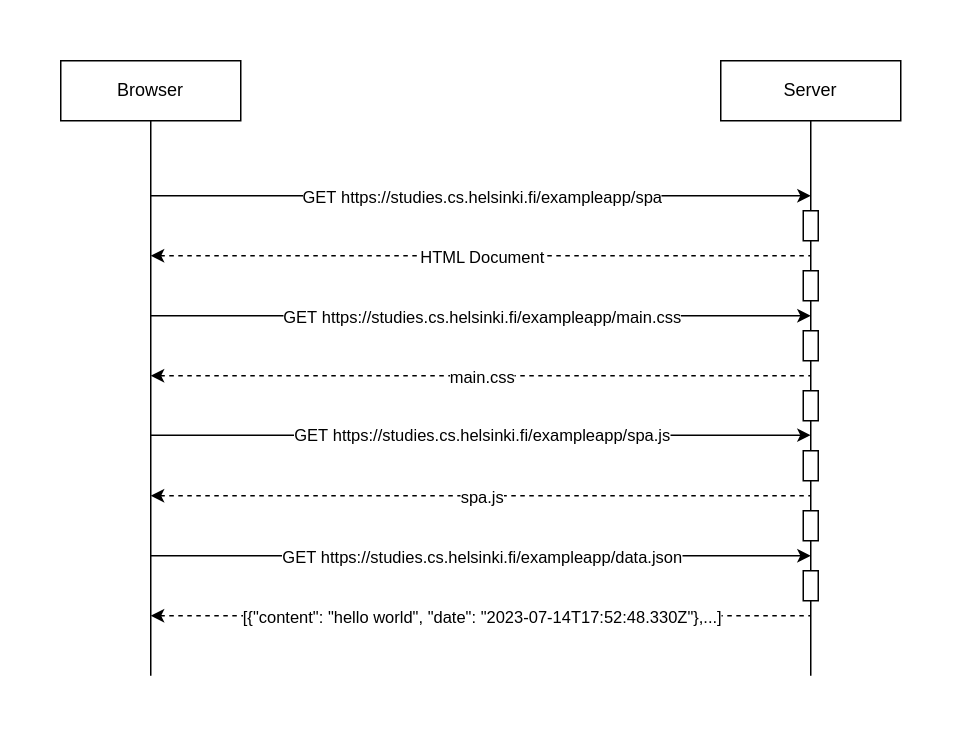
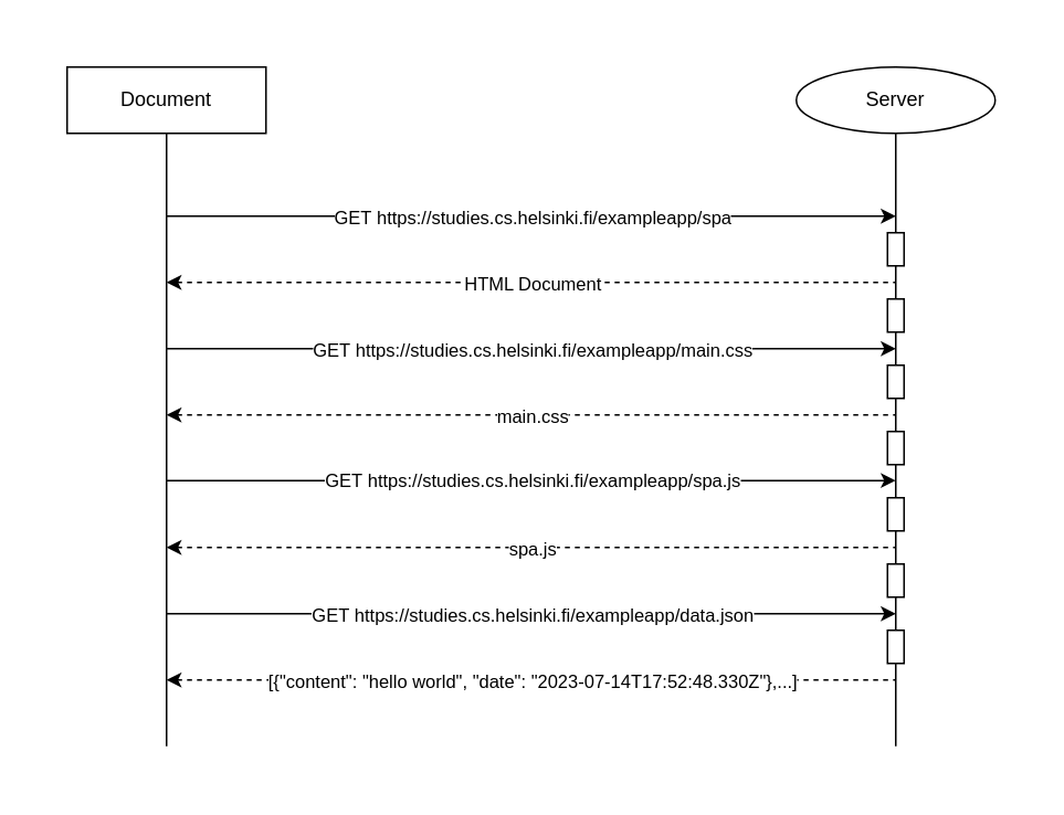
  <mxCell id="0" />
  <mxCell id="1" parent="0" />
  <mxCell id="2" value="" style="rounded=0;whiteSpace=wrap;html=1;strokeColor=none;" vertex="1" parent="1"><mxGeometry x="20" y="20" width="600" height="450" as="geometry" /></mxCell>
- <mxCell id="3" value="Browser" style="rounded=0;whiteSpace=wrap;html=1;" vertex="1" parent="1"><mxGeometry x="40" y="40" width="120" height="40" as="geometry" /></mxCell>
- <mxCell id="4" value="Server" style="rounded=0;whiteSpace=wrap;html=1;" vertex="1" parent="1"><mxGeometry x="480" y="40" width="120" height="40" as="geometry" /></mxCell>
+ <mxCell id="3" value="Document" style="rounded=0;whiteSpace=wrap;html=1;" vertex="1" parent="1"><mxGeometry x="40" y="40" width="120" height="40" as="geometry" /></mxCell>
+ <mxCell id="4" value="Server" style="ellipse;whiteSpace=wrap;html=1;" vertex="1" parent="1"><mxGeometry x="480" y="40" width="120" height="40" as="geometry" /></mxCell>
  <mxCell id="5" value="" style="endArrow=none;html=1;rounded=0;entryX=0.5;entryY=1;entryDx=0;entryDy=0;" edge="1" parent="1" target="3"><mxGeometry width="50" height="50" relative="1" as="geometry"><mxPoint x="100" y="450" as="sourcePoint" /><mxPoint x="365" y="120" as="targetPoint" /></mxGeometry></mxCell>
  <mxCell id="6" value="" style="endArrow=none;html=1;rounded=0;entryX=0.5;entryY=1;entryDx=0;entryDy=0;" edge="1" parent="1" source="30" target="4"><mxGeometry width="50" height="50" relative="1" as="geometry"><mxPoint x="545" y="520" as="sourcePoint" /><mxPoint x="544.5" y="80" as="targetPoint" /></mxGeometry></mxCell>
  <mxCell id="7" value="" style="endArrow=classic;html=1;rounded=0;" edge="1" parent="1"><mxGeometry width="50" height="50" relative="1" as="geometry"><mxPoint x="100" y="130" as="sourcePoint" /><mxPoint x="540" y="130" as="targetPoint" /></mxGeometry></mxCell>
  <mxCell id="8" value="GET&amp;nbsp;https://studies.cs.helsinki.fi/exampleapp/spa" style="edgeLabel;html=1;align=center;verticalAlign=middle;resizable=0;points=[];" vertex="1" connectable="0" parent="7"><mxGeometry x="0.049" relative="1" as="geometry"><mxPoint x="-11" as="offset" /></mxGeometry></mxCell>
  <mxCell id="9" value="" style="endArrow=none;html=1;rounded=0;dashed=1;endFill=0;startArrow=classic;startFill=1;" edge="1" parent="1"><mxGeometry width="50" height="50" relative="1" as="geometry"><mxPoint x="100" y="170" as="sourcePoint" /><mxPoint x="540" y="170" as="targetPoint" /></mxGeometry></mxCell>
  <mxCell id="10" value="HTML Document" style="edgeLabel;html=1;align=center;verticalAlign=middle;resizable=0;points=[];" vertex="1" connectable="0" parent="9"><mxGeometry x="0.049" relative="1" as="geometry"><mxPoint x="-11" as="offset" /></mxGeometry></mxCell>
  <mxCell id="11" value="" style="endArrow=classic;html=1;rounded=0;" edge="1" parent="1"><mxGeometry width="50" height="50" relative="1" as="geometry"><mxPoint x="100" y="210" as="sourcePoint" /><mxPoint x="540" y="210" as="targetPoint" /></mxGeometry></mxCell>
  <mxCell id="12" value="GET&amp;nbsp;https://studies.cs.helsinki.fi/exampleapp/main.css&lt;br&gt;&lt;div style=&quot;display: flex; line-height: 20px; padding-left: 8px; gap: 12px; user-select: text; color: rgb(255, 255, 255); font-family: &amp;quot;Segoe UI&amp;quot;, Tahoma, sans-serif; font-size: 12px; text-align: start;&quot; class=&quot;row&quot;&gt;&lt;/div&gt;" style="edgeLabel;html=1;align=center;verticalAlign=middle;resizable=0;points=[];" vertex="1" connectable="0" parent="11"><mxGeometry x="0.049" relative="1" as="geometry"><mxPoint x="-11" as="offset" /></mxGeometry></mxCell>
  <mxCell id="13" value="" style="endArrow=none;html=1;rounded=0;dashed=1;endFill=0;startArrow=classic;startFill=1;" edge="1" parent="1"><mxGeometry width="50" height="50" relative="1" as="geometry"><mxPoint x="100" y="250" as="sourcePoint" /><mxPoint x="540" y="250" as="targetPoint" /></mxGeometry></mxCell>
  <mxCell id="14" value="main.css" style="edgeLabel;html=1;align=center;verticalAlign=middle;resizable=0;points=[];" vertex="1" connectable="0" parent="13"><mxGeometry x="0.049" relative="1" as="geometry"><mxPoint x="-11" as="offset" /></mxGeometry></mxCell>
  <mxCell id="15" value="" style="endArrow=classic;html=1;rounded=0;" edge="1" parent="1"><mxGeometry width="50" height="50" relative="1" as="geometry"><mxPoint x="100" y="289.6" as="sourcePoint" /><mxPoint x="540" y="289.6" as="targetPoint" /></mxGeometry></mxCell>
  <mxCell id="16" value="GET&amp;nbsp;https://studies.cs.helsinki.fi/exampleapp/spa.js&lt;br&gt;&lt;div style=&quot;display: flex; line-height: 20px; padding-left: 8px; gap: 12px; user-select: text; color: rgb(255, 255, 255); font-family: &amp;quot;Segoe UI&amp;quot;, Tahoma, sans-serif; font-size: 12px; text-align: start;&quot; class=&quot;row&quot;&gt;&lt;/div&gt;&lt;div style=&quot;display: flex; line-height: 20px; padding-left: 8px; gap: 12px; user-select: text; color: rgb(255, 255, 255); font-family: &amp;quot;Segoe UI&amp;quot;, Tahoma, sans-serif; font-size: 12px; text-align: start;&quot; class=&quot;row&quot;&gt;&lt;/div&gt;&lt;div style=&quot;display: flex; line-height: 20px; padding-left: 8px; gap: 12px; user-select: text; color: rgb(255, 255, 255); font-family: &amp;quot;Segoe UI&amp;quot;, Tahoma, sans-serif; font-size: 12px; text-align: start;&quot; class=&quot;row&quot;&gt;&lt;/div&gt;" style="edgeLabel;html=1;align=center;verticalAlign=middle;resizable=0;points=[];" vertex="1" connectable="0" parent="15"><mxGeometry x="0.049" relative="1" as="geometry"><mxPoint x="-11" as="offset" /></mxGeometry></mxCell>
  <mxCell id="17" value="" style="endArrow=none;html=1;rounded=0;dashed=1;endFill=0;startArrow=classic;startFill=1;" edge="1" parent="1"><mxGeometry width="50" height="50" relative="1" as="geometry"><mxPoint x="100" y="330" as="sourcePoint" /><mxPoint x="540" y="330" as="targetPoint" /></mxGeometry></mxCell>
  <mxCell id="18" value="spa.js" style="edgeLabel;html=1;align=center;verticalAlign=middle;resizable=0;points=[];" vertex="1" connectable="0" parent="17"><mxGeometry x="0.049" relative="1" as="geometry"><mxPoint x="-11" as="offset" /></mxGeometry></mxCell>
  <mxCell id="19" value="" style="endArrow=classic;html=1;rounded=0;" edge="1" parent="1"><mxGeometry width="50" height="50" relative="1" as="geometry"><mxPoint x="100" y="370" as="sourcePoint" /><mxPoint x="540" y="370" as="targetPoint" /></mxGeometry></mxCell>
  <mxCell id="20" value="GET&amp;nbsp;https://studies.cs.helsinki.fi/exampleapp/data.json&lt;br&gt;&lt;div style=&quot;display: flex; line-height: 20px; padding-left: 8px; gap: 12px; user-select: text; color: rgb(255, 255, 255); font-family: &amp;quot;Segoe UI&amp;quot;, Tahoma, sans-serif; font-size: 12px; text-align: start;&quot; class=&quot;row&quot;&gt;&lt;/div&gt;&lt;div style=&quot;display: flex; line-height: 20px; padding-left: 8px; gap: 12px; user-select: text; color: rgb(255, 255, 255); font-family: &amp;quot;Segoe UI&amp;quot;, Tahoma, sans-serif; font-size: 12px; text-align: start;&quot; class=&quot;row&quot;&gt;&lt;/div&gt;&lt;div style=&quot;display: flex; line-height: 20px; padding-left: 8px; gap: 12px; user-select: text; color: rgb(255, 255, 255); font-family: &amp;quot;Segoe UI&amp;quot;, Tahoma, sans-serif; font-size: 12px; text-align: start;&quot; class=&quot;row&quot;&gt;&lt;/div&gt;&lt;div style=&quot;display: flex; line-height: 20px; padding-left: 8px; gap: 12px; user-select: text; color: rgb(255, 255, 255); font-family: &amp;quot;Segoe UI&amp;quot;, Tahoma, sans-serif; font-size: 12px; text-align: start;&quot; class=&quot;row&quot;&gt;&lt;/div&gt;" style="edgeLabel;html=1;align=center;verticalAlign=middle;resizable=0;points=[];" vertex="1" connectable="0" parent="19"><mxGeometry x="0.049" relative="1" as="geometry"><mxPoint x="-11" as="offset" /></mxGeometry></mxCell>
  <mxCell id="21" value="" style="endArrow=none;html=1;rounded=0;dashed=1;endFill=0;startArrow=classic;startFill=1;" edge="1" parent="1"><mxGeometry width="50" height="50" relative="1" as="geometry"><mxPoint x="100" y="410" as="sourcePoint" /><mxPoint x="540" y="410" as="targetPoint" /></mxGeometry></mxCell>
  <mxCell id="22" value="[{&quot;content&quot;: &quot;hello world&quot;, &quot;date&quot;: &quot;2023-07-14T17:52:48.330Z&quot;},...]" style="edgeLabel;html=1;align=center;verticalAlign=middle;resizable=0;points=[];" vertex="1" connectable="0" parent="21"><mxGeometry x="0.049" relative="1" as="geometry"><mxPoint x="-11" as="offset" /></mxGeometry></mxCell>
  <mxCell id="23" value="" style="endArrow=none;html=1;rounded=0;entryX=0.5;entryY=1;entryDx=0;entryDy=0;" edge="1" parent="1" source="26" target="24"><mxGeometry width="50" height="50" relative="1" as="geometry"><mxPoint x="540" y="530" as="sourcePoint" /><mxPoint x="539.5" y="90" as="targetPoint" /></mxGeometry></mxCell>
  <mxCell id="24" value="" style="rounded=0;whiteSpace=wrap;html=1;" vertex="1" parent="1"><mxGeometry x="535" y="180" width="10" height="20" as="geometry" /></mxCell>
  <mxCell id="25" value="" style="endArrow=none;html=1;rounded=0;entryX=0.5;entryY=1;entryDx=0;entryDy=0;" edge="1" parent="1" source="28" target="26"><mxGeometry width="50" height="50" relative="1" as="geometry"><mxPoint x="540" y="530" as="sourcePoint" /><mxPoint x="540" y="200" as="targetPoint" /></mxGeometry></mxCell>
  <mxCell id="26" value="" style="rounded=0;whiteSpace=wrap;html=1;" vertex="1" parent="1"><mxGeometry x="535" y="220" width="10" height="20" as="geometry" /></mxCell>
  <mxCell id="27" value="" style="endArrow=none;html=1;rounded=0;entryX=0.5;entryY=1;entryDx=0;entryDy=0;" edge="1" parent="1" source="32" target="28"><mxGeometry width="50" height="50" relative="1" as="geometry"><mxPoint x="540" y="530" as="sourcePoint" /><mxPoint x="540" y="240" as="targetPoint" /></mxGeometry></mxCell>
  <mxCell id="28" value="" style="rounded=0;whiteSpace=wrap;html=1;" vertex="1" parent="1"><mxGeometry x="535" y="260" width="10" height="20" as="geometry" /></mxCell>
  <mxCell id="29" value="" style="endArrow=none;html=1;rounded=0;entryX=0.5;entryY=1;entryDx=0;entryDy=0;" edge="1" parent="1" source="24" target="30"><mxGeometry width="50" height="50" relative="1" as="geometry"><mxPoint x="540" y="180" as="sourcePoint" /><mxPoint x="539.5" y="90" as="targetPoint" /></mxGeometry></mxCell>
  <mxCell id="30" value="" style="rounded=0;whiteSpace=wrap;html=1;" vertex="1" parent="1"><mxGeometry x="535" y="140" width="10" height="20" as="geometry" /></mxCell>
  <mxCell id="31" value="" style="endArrow=none;html=1;rounded=0;entryX=0.5;entryY=1;entryDx=0;entryDy=0;" edge="1" parent="1" source="34" target="32"><mxGeometry width="50" height="50" relative="1" as="geometry"><mxPoint x="540" y="530" as="sourcePoint" /><mxPoint x="540" y="280" as="targetPoint" /></mxGeometry></mxCell>
  <mxCell id="32" value="" style="rounded=0;whiteSpace=wrap;html=1;" vertex="1" parent="1"><mxGeometry x="535" y="300" width="10" height="20" as="geometry" /></mxCell>
  <mxCell id="33" value="" style="endArrow=none;html=1;rounded=0;entryX=0.5;entryY=1;entryDx=0;entryDy=0;" edge="1" parent="1" source="36" target="34"><mxGeometry width="50" height="50" relative="1" as="geometry"><mxPoint x="540" y="530" as="sourcePoint" /><mxPoint x="540" y="320" as="targetPoint" /></mxGeometry></mxCell>
  <mxCell id="34" value="" style="rounded=0;whiteSpace=wrap;html=1;" vertex="1" parent="1"><mxGeometry x="535" y="340" width="10" height="20" as="geometry" /></mxCell>
  <mxCell id="35" value="" style="endArrow=none;html=1;rounded=0;entryX=0.5;entryY=1;entryDx=0;entryDy=0;" edge="1" parent="1" target="36"><mxGeometry width="50" height="50" relative="1" as="geometry"><mxPoint x="540" y="450" as="sourcePoint" /><mxPoint x="540" y="360" as="targetPoint" /></mxGeometry></mxCell>
  <mxCell id="36" value="" style="rounded=0;whiteSpace=wrap;html=1;" vertex="1" parent="1"><mxGeometry x="535" y="380" width="10" height="20" as="geometry" /></mxCell>
